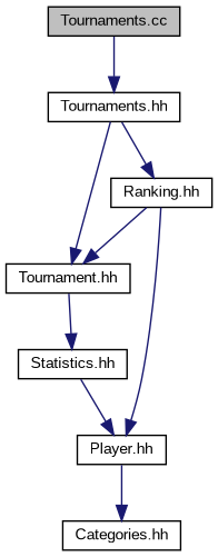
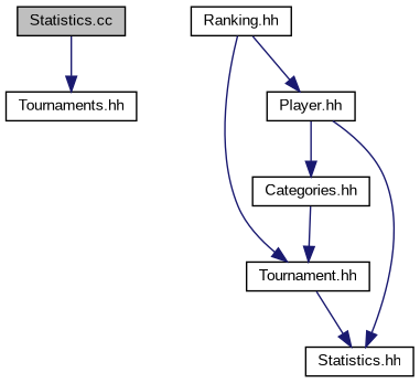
  digraph {
    fontname="Liberation Sans"
    node [color=black fillcolor=white fontname="Liberation Sans" fontsize=10 shape=record style=filled]
    edge [color=midnightblue fontname="Liberation Sans" fontsize=10 labelfontname=FreeSans labelfontsize=10 style=solid]
-   n1 [fillcolor=grey75 fontcolor=black height=0.2 label="Tournaments.cc" width=0.4]
+   n1 [fillcolor=grey75 fontcolor=black height=0.2 label="Statistics.cc" width=0.4]
    n2 [height=0.2 label="Tournaments.hh" width=0.4]
    n3 [height=0.2 label="Tournament.hh" width=0.4]
    n4 [height=0.2 label="Ranking.hh" width=0.4]
    n5 [height=0.2 label="Statistics.hh" width=0.4]
    n6 [height=0.2 label="Player.hh" width=0.4]
    n7 [height=0.2 label="Categories.hh" width=0.4]
    n1 -> n2
-   n2 -> n3
-   n2 -> n4
+   n7 -> n3
    n3 -> n5
    n4 -> n3
    n4 -> n6
-   n5 -> n6
+   n6 -> n5
    n6 -> n7
  }
